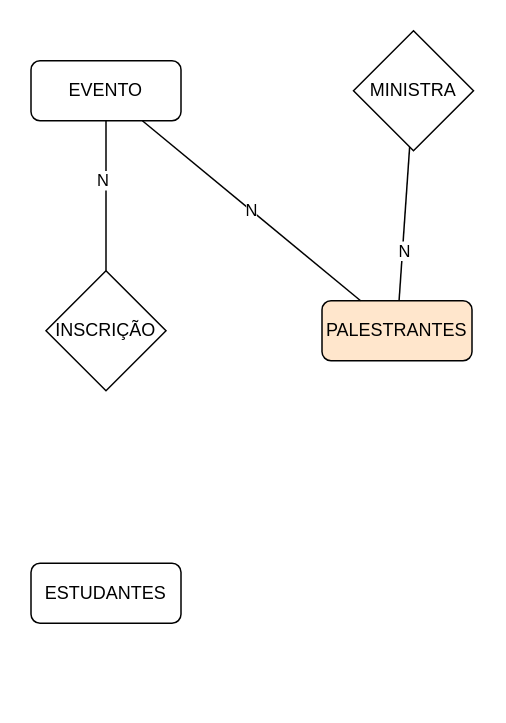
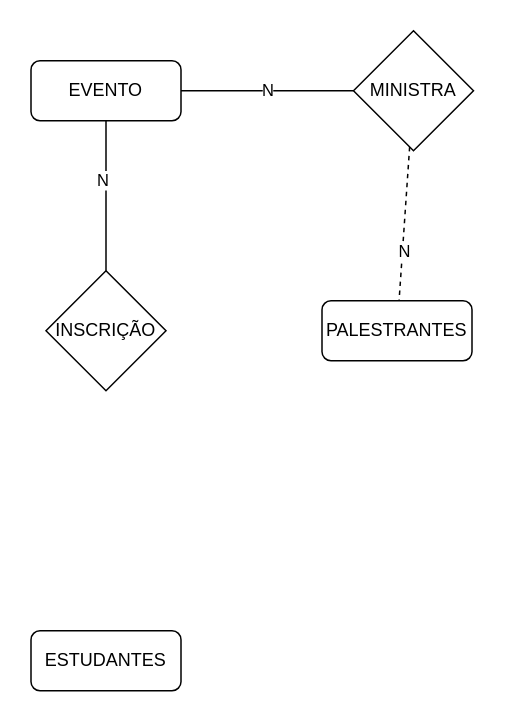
  <mxCell id="0" />
  <mxCell id="1" parent="0" />
- <mxCell id="2" style="edgeStyle=none;html=1;endArrow=none;endFill=0;startArrow=none;" edge="1" parent="1" source="10" target="7"><mxGeometry relative="1" as="geometry" /></mxCell>
+ <mxCell id="2" style="edgeStyle=none;html=1;endArrow=none;endFill=0;startArrow=none;dashed=1;" edge="1" parent="1" source="10" target="7"><mxGeometry relative="1" as="geometry" /></mxCell>
  <mxCell id="3" value="N" style="edgeLabel;html=1;align=center;verticalAlign=middle;resizable=0;points=[];" vertex="1" connectable="0" parent="2"><mxGeometry x="0.34" y="1" relative="1" as="geometry"><mxPoint as="offset" /></mxGeometry></mxCell>
  <mxCell id="4" style="edgeStyle=none;html=1;entryX=0.5;entryY=0;entryDx=0;entryDy=0;endArrow=none;endFill=0;" edge="1" parent="1" source="6" target="11"><mxGeometry relative="1" as="geometry" /></mxCell>
  <mxCell id="5" value="N" style="edgeLabel;html=1;align=center;verticalAlign=middle;resizable=0;points=[];" vertex="1" connectable="0" parent="4"><mxGeometry x="-0.22" y="-3" relative="1" as="geometry"><mxPoint as="offset" /></mxGeometry></mxCell>
  <mxCell id="6" value="EVENTO" style="rounded=1;whiteSpace=wrap;html=1;" vertex="1" parent="1"><mxGeometry x="20" y="40" width="100" height="40" as="geometry" /></mxCell>
- <mxCell id="7" value="PALESTRANTES" style="rounded=1;whiteSpace=wrap;html=1;fillColor=#ffe6cc;" vertex="1" parent="1"><mxGeometry x="214" y="200" width="100" height="40" as="geometry" /></mxCell>
- <mxCell id="8" value="ESTUDANTES" style="rounded=1;whiteSpace=wrap;html=1;" vertex="1" parent="1"><mxGeometry x="20" y="375" width="100" height="40" as="geometry" /></mxCell>
- <mxCell id="9" value="N" style="edgeStyle=none;html=1;endArrow=none;endFill=0;" edge="1" parent="1" source="6" target="7"><mxGeometry relative="1" as="geometry"><mxPoint x="40" y="80" as="sourcePoint" /><mxPoint x="140" y="80" as="targetPoint" /></mxGeometry></mxCell>
+ <mxCell id="7" value="PALESTRANTES" style="rounded=1;whiteSpace=wrap;html=1;" vertex="1" parent="1"><mxGeometry x="214" y="200" width="100" height="40" as="geometry" /></mxCell>
+ <mxCell id="8" value="ESTUDANTES" style="rounded=1;whiteSpace=wrap;html=1;" vertex="1" parent="1"><mxGeometry x="20" y="420" width="100" height="40" as="geometry" /></mxCell>
+ <mxCell id="9" value="N" style="edgeStyle=none;html=1;entryX=0;entryY=0.5;entryDx=0;entryDy=0;endArrow=none;endFill=0;" edge="1" parent="1" source="6" target="10"><mxGeometry relative="1" as="geometry"><mxPoint x="40" y="80" as="sourcePoint" /><mxPoint x="140" y="80" as="targetPoint" /></mxGeometry></mxCell>
  <mxCell id="10" value="MINISTRA" style="rhombus;whiteSpace=wrap;html=1;" vertex="1" parent="1"><mxGeometry x="235" y="20" width="80" height="80" as="geometry" /></mxCell>
  <mxCell id="11" value="INSCRIÇÃO" style="rhombus;whiteSpace=wrap;html=1;" vertex="1" parent="1"><mxGeometry x="30" y="180" width="80" height="80" as="geometry" /></mxCell>
